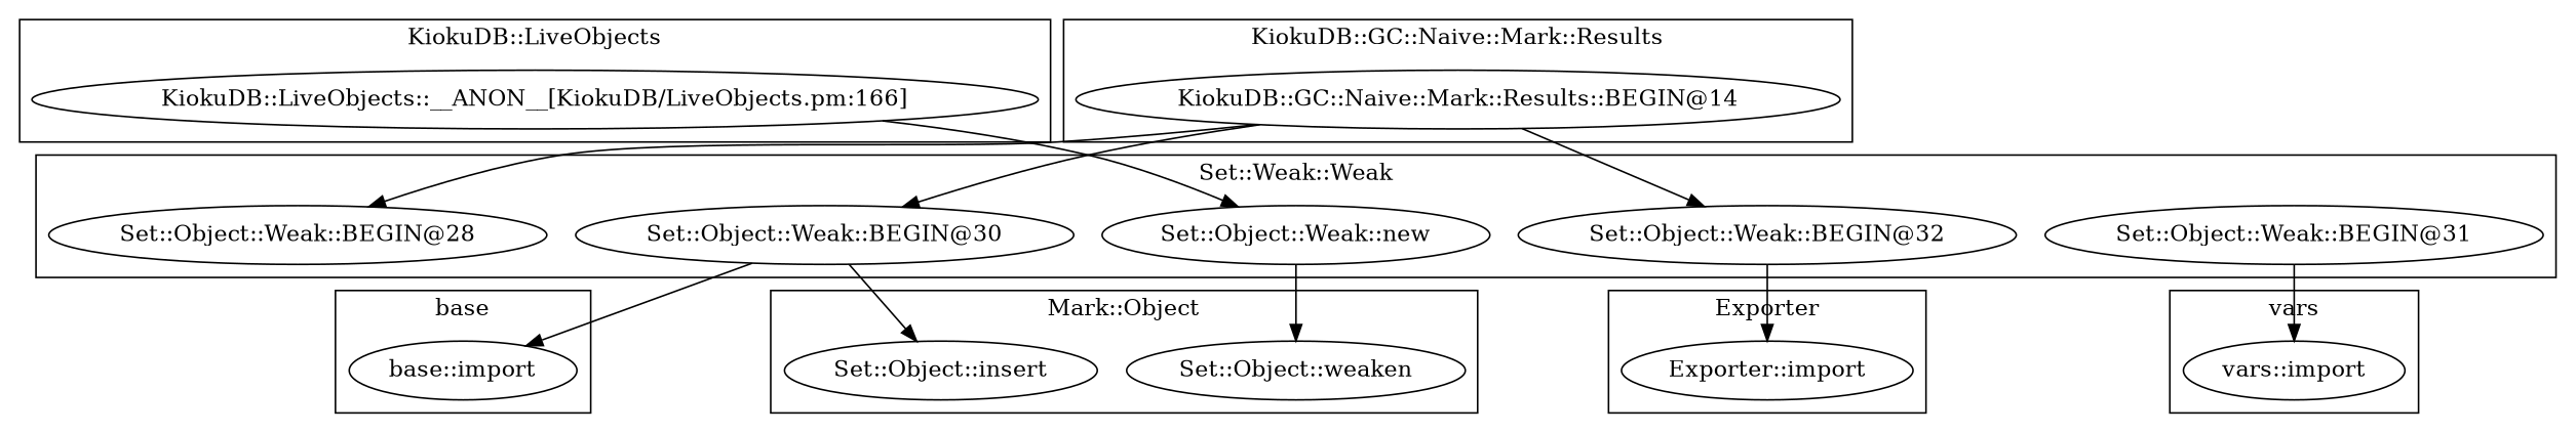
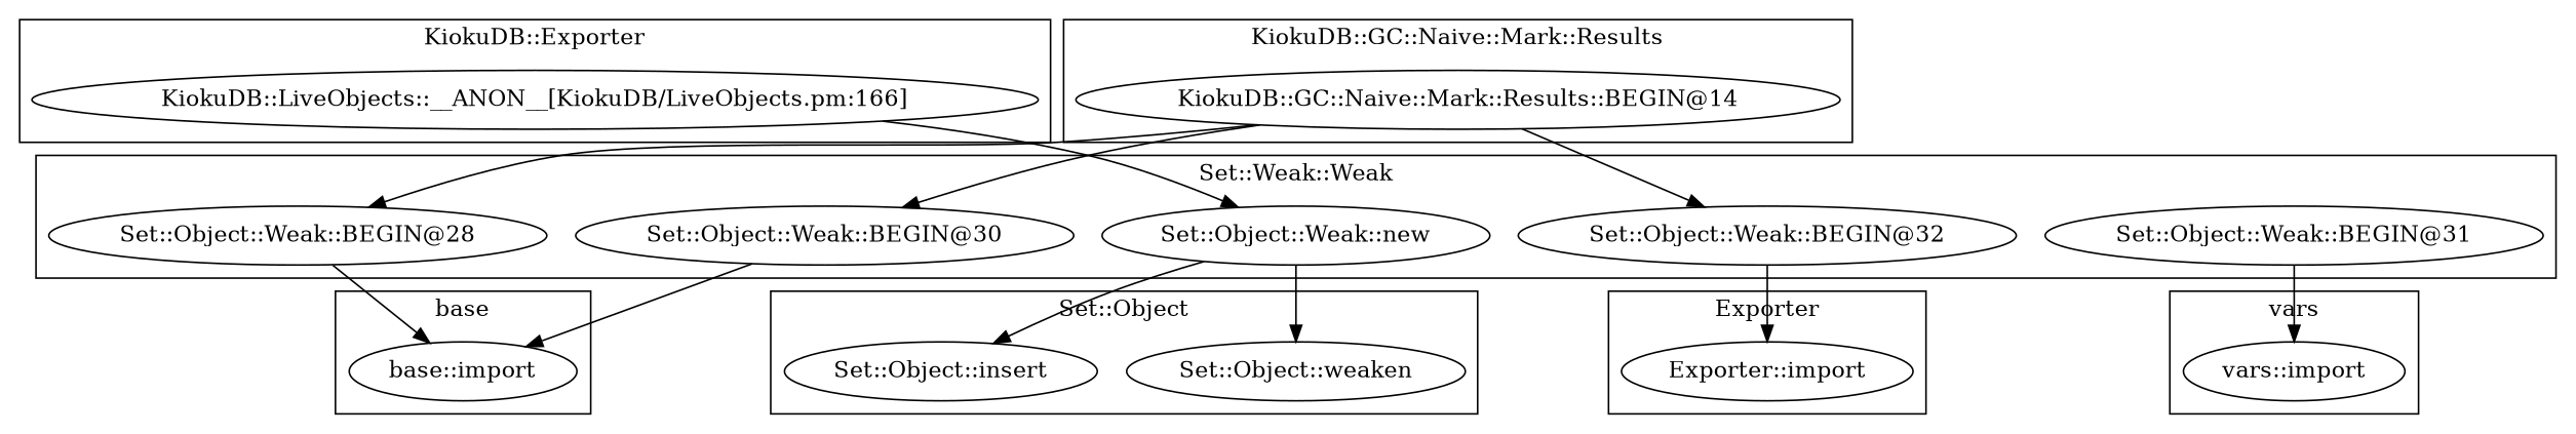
  digraph {
    "Set::Object::insert"
    "Set::Object::weaken"
    "KiokuDB::LiveObjects::__ANON__[KiokuDB/LiveObjects.pm:166]"
    "base::import"
    "Exporter::import"
    "vars::import"
    "KiokuDB::GC::Naive::Mark::Results::BEGIN@14"
    "Set::Object::Weak::BEGIN@28"
    "Set::Object::Weak::new"
    "Set::Object::Weak::BEGIN@30"
    "Set::Object::Weak::BEGIN@32"
    "Set::Object::Weak::BEGIN@31"
    subgraph cluster_1 {
-     label="Mark::Object"
+     label="Set::Object"
      "Set::Object::insert"
      "Set::Object::weaken"
    }
    subgraph cluster_2 {
-     label="KiokuDB::LiveObjects"
+     label="KiokuDB::Exporter"
      "KiokuDB::LiveObjects::__ANON__[KiokuDB/LiveObjects.pm:166]"
    }
    subgraph cluster_3 {
      label=base
      "base::import"
    }
    subgraph cluster_4 {
      label=Exporter
      "Exporter::import"
    }
    subgraph cluster_5 {
      label=vars
      "vars::import"
    }
    subgraph cluster_6 {
      label="KiokuDB::GC::Naive::Mark::Results"
      "KiokuDB::GC::Naive::Mark::Results::BEGIN@14"
    }
    subgraph cluster_7 {
      label="Set::Weak::Weak"
      "Set::Object::Weak::BEGIN@28"
      "Set::Object::Weak::new"
      "Set::Object::Weak::BEGIN@30"
      "Set::Object::Weak::BEGIN@32"
      "Set::Object::Weak::BEGIN@31"
    }
    "KiokuDB::LiveObjects::__ANON__[KiokuDB/LiveObjects.pm:166]" -> "Set::Object::Weak::new"
    "KiokuDB::GC::Naive::Mark::Results::BEGIN@14" -> "Set::Object::Weak::BEGIN@28"
    "KiokuDB::GC::Naive::Mark::Results::BEGIN@14" -> "Set::Object::Weak::BEGIN@30"
    "KiokuDB::GC::Naive::Mark::Results::BEGIN@14" -> "Set::Object::Weak::BEGIN@32"
-   "Set::Object::Weak::BEGIN@30" -> "Set::Object::insert"
+   "Set::Object::Weak::BEGIN@28" -> "base::import"
+   "Set::Object::Weak::new" -> "Set::Object::insert"
    "Set::Object::Weak::new" -> "Set::Object::weaken"
    "Set::Object::Weak::BEGIN@30" -> "base::import"
    "Set::Object::Weak::BEGIN@32" -> "Exporter::import"
    "Set::Object::Weak::BEGIN@31" -> "vars::import"
  }
